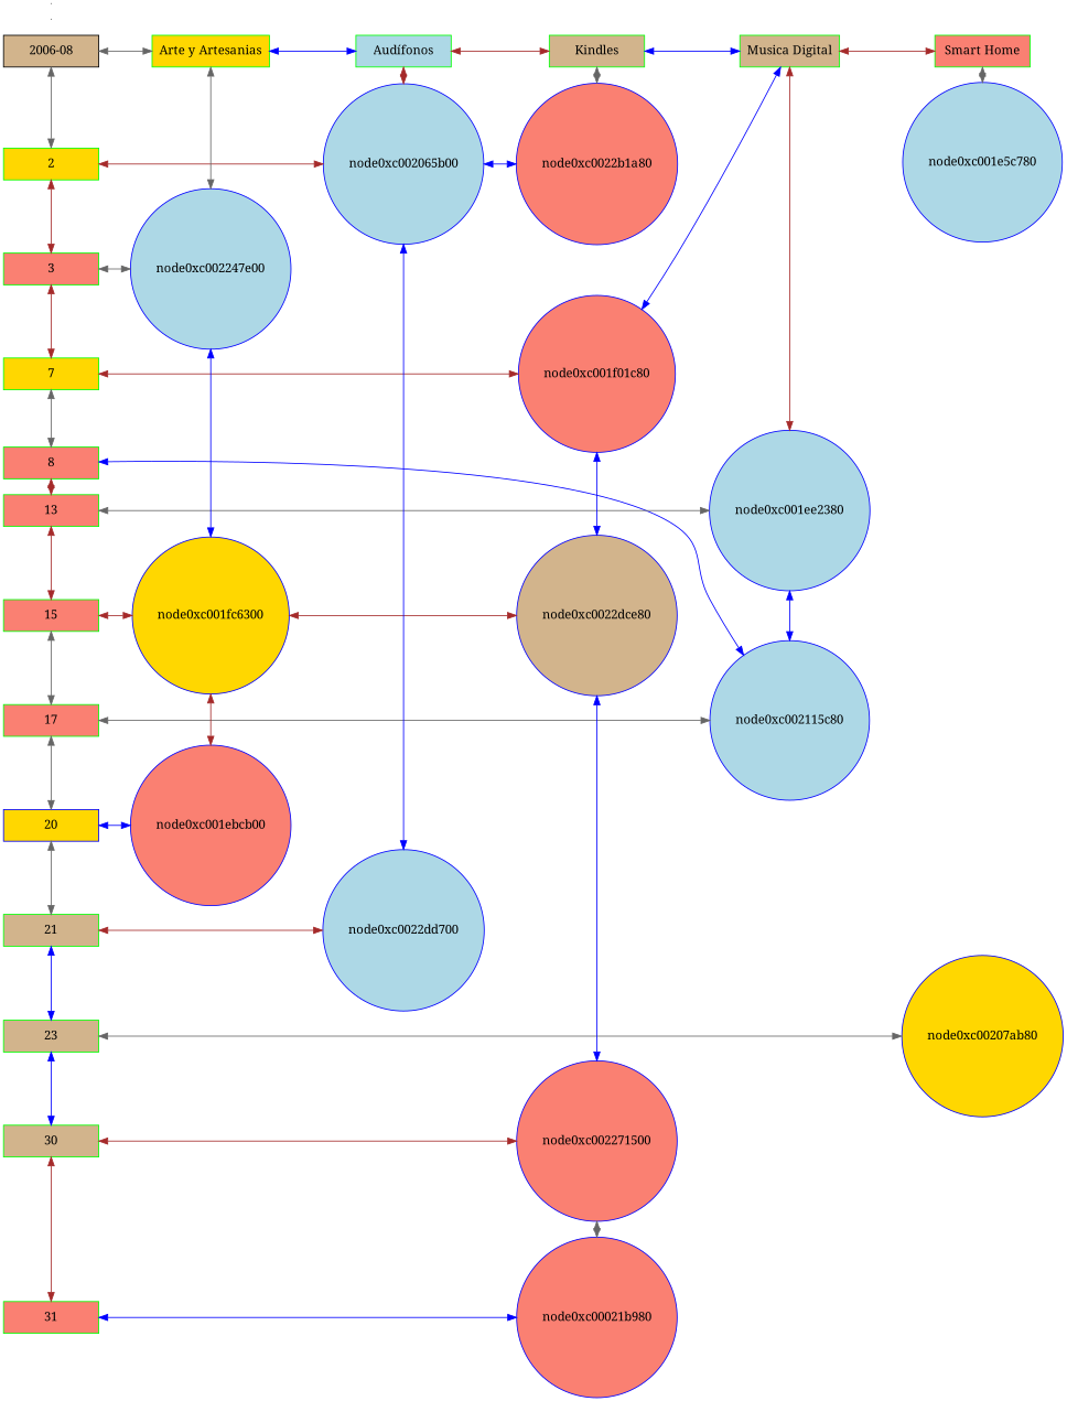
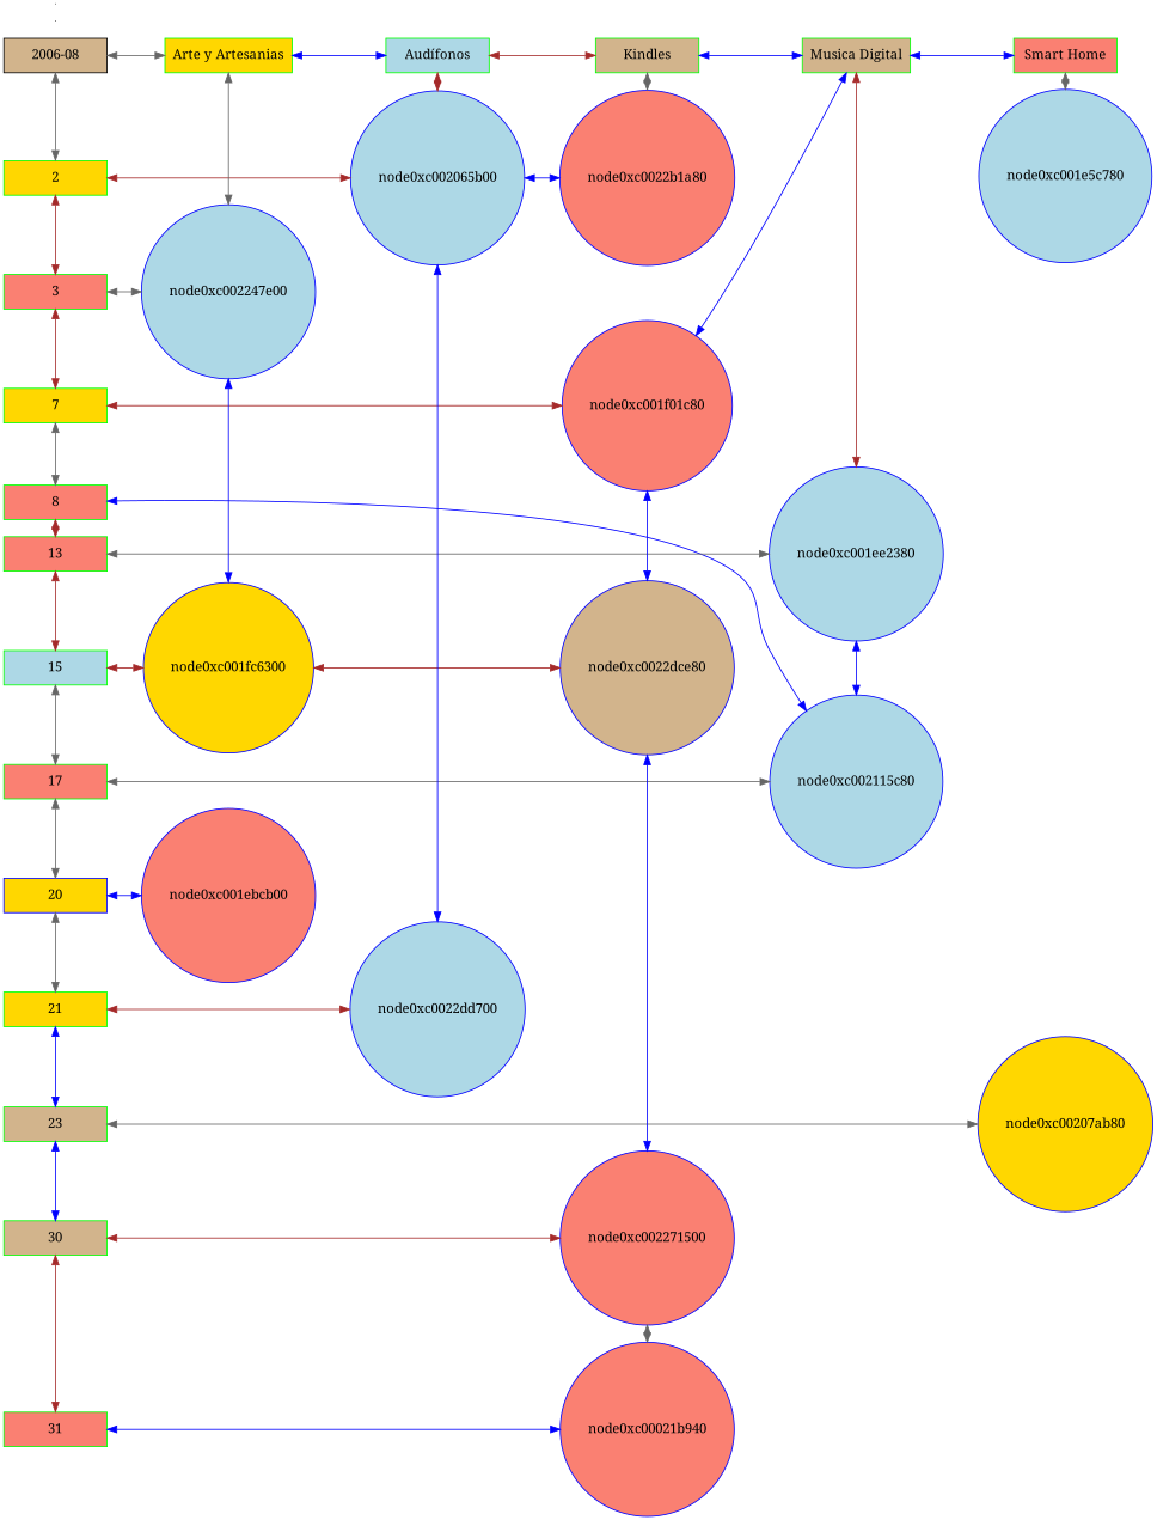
  digraph {
    fontname="Noto Serif"
    rankdir=LR
    node [fillcolor=salmon fontname="Noto Serif" group=1 shape=box style=filled color=green]
    edge [color=brown dir=both fontname="Noto Serif"]
    n1 [fillcolor=tan label="2006-08" width=1.5 color=""]
    n2 [fillcolor=gold group=2 label=2 width=1.5]
    n3 [group=3 label=3 width=1.5]
    n4 [fillcolor=gold group=7 label=7 width=1.5]
    n5 [group=8 label=8 width=1.5]
    n6 [group=13 label=13 width=1.5]
-   n7 [group=15 label=15 width=1.5]
+   n7 [fillcolor=lightblue group=15 label=15 width=1.5]
    n8 [group=17 label=17 width=1.5]
    n9 [color=blue fillcolor=gold group=20 label=20 width=1.5]
-   n10 [fillcolor=tan group=21 label=21 width=1.5]
+   n10 [fillcolor=gold group=21 label=21 width=1.5]
    n11 [fillcolor=tan group=23 label=23 width=1.5]
    n12 [fillcolor=tan group=30 label=30 width=1.5]
    n13 [group=31 label=31 width=1.5]
    n14 [fillcolor=gold label="Arte y Artesanias" width=1.5]
    node0xc002247e00 [color=blue fillcolor=lightblue group=3 shape=circle width=0.5]
    node0xc001fc6300 [color=blue fillcolor=gold group=15 shape=circle width=0.5]
    node0xc001ebcb00 [color=blue group=20 shape=circle width=0.5]
    node0xc0022b1a80 [color=blue group=2 shape=circle width=0.5]
    node0xc001f01c80 [color=blue group=7 shape=circle width=0.5]
    n20 [fillcolor=lightblue label="Audífonos" width=1.5]
    node0xc002065b00 [color=blue fillcolor=lightblue group=2 shape=circle width=0.5]
    node0xc0022dd700 [color=blue fillcolor=lightblue group=21 shape=circle width=0.5]
    n23 [fillcolor=tan label=Kindles width=1.5]
    node0xc0022dce80 [color=blue fillcolor=tan group=15 shape=circle width=0.5]
    node0xc002271500 [color=blue group=30 shape=circle width=0.5]
-   node0xc00021b980 [color=blue group=31 shape=circle width=0.5]
+   node0xc00021b980 [color=blue group=31 shape=circle width=0.5 label=node0xc00021b940]
    n27 [fillcolor=tan label="Musica Digital" width=1.5]
    node0xc001ee2380 [color=blue fillcolor=lightblue group=13 shape=circle width=0.5]
    node0xc002115c80 [color=blue fillcolor=lightblue group=17 shape=circle width=0.5]
    n30 [label="Smart Home" width=1.5]
    node0xc001e5c780 [color=blue fillcolor=lightblue group=8 shape=circle width=0.5]
    node0xc00207ab80 [color=blue fillcolor=gold group=23 shape=circle width=0.5]
    e0 [fillcolor=lightblue shape=point width=0 group="" color=""]
    e1 [fillcolor=gold shape=point width=0 group="" color=""]
    subgraph sub_1 {
      rank=same
      n1
      n2
    }
    subgraph sub_2 {
      rank=same
      n2
      n3
    }
    subgraph sub_3 {
      rank=same
      n3
      n4
    }
    subgraph sub_4 {
      rank=same
      n4
      n5
    }
    subgraph sub_5 {
      rank=same
      n5
      n6
    }
    subgraph sub_6 {
      rank=same
      n6
      n7
    }
    subgraph sub_7 {
      rank=same
      n7
      n8
    }
    subgraph sub_8 {
      rank=same
      n8
      n9
    }
    subgraph sub_9 {
      rank=same
      n9
      n10
    }
    subgraph sub_10 {
      rank=same
      n10
      n11
    }
    subgraph sub_11 {
      rank=same
      n11
      n12
    }
    subgraph sub_12 {
      rank=same
      n12
      n13
    }
    subgraph sub_13 {
      rank=same
      n14
      node0xc002247e00
    }
    subgraph sub_14 {
      rank=same
      node0xc002247e00
      node0xc001fc6300
    }
    subgraph sub_15 {
      rank=same
      node0xc001fc6300
      node0xc001ebcb00
    }
    subgraph sub_16 {
      rank=same
      node0xc0022b1a80
      node0xc001f01c80
    }
    subgraph sub_17 {
      rank=same
      n20
      node0xc002065b00
    }
    subgraph sub_18 {
      rank=same
      node0xc002065b00
      node0xc0022dd700
    }
    subgraph sub_19 {
      rank=same
      node0xc0022b1a80
      n23
    }
    subgraph sub_20 {
      rank=same
      node0xc001f01c80
      node0xc0022dce80
    }
    subgraph sub_21 {
      rank=same
      node0xc0022dce80
      node0xc002271500
    }
    subgraph sub_22 {
      rank=same
      node0xc002271500
      node0xc00021b980
    }
    subgraph sub_23 {
      rank=same
      n27
      node0xc001ee2380
    }
    subgraph sub_24 {
      rank=same
      node0xc001ee2380
      node0xc002115c80
    }
    subgraph sub_25 {
      rank=same
      n30
      node0xc001e5c780
    }
    subgraph sub_26 {
      rank=same
      node0xc001e5c780
      node0xc00207ab80
    }
    n1 -> n2 [color=gray40]
    n1 -> n14 [color=gray40]
    n2 -> n3
    n2 -> node0xc002065b00
    n3 -> n4
    n3 -> node0xc002247e00 [color=gray40]
    n4 -> n5 [color=gray40]
    n4 -> node0xc001f01c80
    n5 -> n6
    n5 -> node0xc002115c80 [color=blue]
    n6 -> n7
    n6 -> node0xc001ee2380 [color=gray40]
    n7 -> n8 [color=gray40]
    n7 -> node0xc001fc6300
    n8 -> n9 [color=gray40]
    n8 -> node0xc002115c80 [color=gray40]
    n9 -> n10 [color=gray40]
    n9 -> node0xc001ebcb00 [color=blue]
    n10 -> n11 [color=blue]
    n10 -> node0xc0022dd700
    n11 -> n12 [color=blue]
    n11 -> node0xc00207ab80 [color=gray40]
    n12 -> n13
    n12 -> node0xc002271500
    n13 -> node0xc00021b980 [color=blue]
    n14 -> node0xc002247e00 [color=gray40]
    n14 -> n20 [color=blue]
    node0xc002247e00 -> node0xc001fc6300 [color=blue]
-   node0xc001fc6300 -> node0xc001ebcb00
    node0xc001fc6300 -> node0xc0022dce80
    node0xc001f01c80 -> node0xc0022dce80 [color=blue]
    n20 -> node0xc002065b00
    n20 -> n23
    node0xc002065b00 -> node0xc0022b1a80 [color=blue]
    node0xc002065b00 -> node0xc0022dd700 [color=blue]
    n23 -> node0xc0022b1a80 [color=gray40]
    n23 -> n27 [color=blue]
    node0xc0022dce80 -> node0xc002271500 [color=blue]
    node0xc002271500 -> node0xc00021b980 [color=gray40]
    n27 -> node0xc001f01c80 [color=blue]
    n27 -> node0xc001ee2380
-   n27 -> n30
+   n27 -> n30 [color=blue]
    node0xc001ee2380 -> node0xc002115c80 [color=blue]
    n30 -> node0xc001e5c780 [color=gray40]
  }
